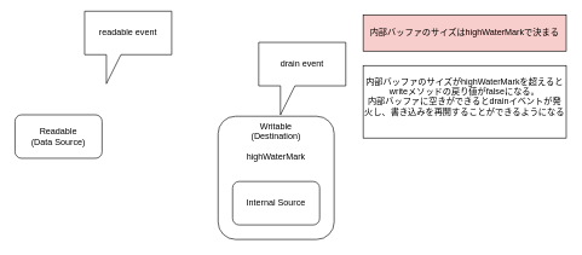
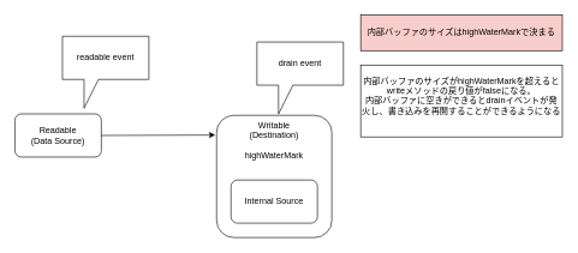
  <mxCell id="0" />
  <mxCell id="1" parent="0" />
  <mxCell id="2" value="Readable&lt;br&gt;(Data Source)" style="rounded=1;whiteSpace=wrap;html=1;" vertex="1" parent="1"><mxGeometry x="20" y="158" width="120" height="60" as="geometry" /></mxCell>
  <mxCell id="3" value="Writable&lt;br&gt;(Destination)&lt;br&gt;&lt;br&gt;highWaterMark" style="rounded=1;whiteSpace=wrap;html=1;verticalAlign=top;" vertex="1" parent="1"><mxGeometry x="300" y="160" width="160" height="170" as="geometry" /></mxCell>
+ <mxCell id="4" value="" style="endArrow=classic;html=1;exitX=1;exitY=0.5;exitDx=0;exitDy=0;entryX=-0.012;entryY=0.161;entryDx=0;entryDy=0;entryPerimeter=0;" edge="1" parent="1" source="2" target="3"><mxGeometry width="50" height="50" relative="1" as="geometry"><mxPoint x="390" y="350" as="sourcePoint" /><mxPoint x="440" y="300" as="targetPoint" /></mxGeometry></mxCell>
  <mxCell id="5" value="Internal Source" style="rounded=1;whiteSpace=wrap;html=1;" vertex="1" parent="1"><mxGeometry x="320" y="250" width="120" height="60" as="geometry" /></mxCell>
  <mxCell id="6" value="内部バッファのサイズはhighWaterMarkで決まる" style="rounded=0;whiteSpace=wrap;html=1;fillColor=#f8cecc;" vertex="1" parent="1"><mxGeometry x="500" y="20" width="280" height="50" as="geometry" /></mxCell>
  <mxCell id="7" value="内部バッファのサイズがhighWaterMarkを超えるとwriteメソッドの戻り値がfalseになる。&lt;br&gt;内部バッファに空きができるとdrainイベントが発火し、書き込みを再開することができるようになる&lt;br&gt;&lt;span style=&quot;color: rgba(0 , 0 , 0 , 0) ; font-family: monospace ; font-size: 0px&quot;&gt;ふ%3CmxGraphModel%3E%3Croot%3E%3CmxCell%20id%3D%220%22%2F%3E%3CmxCell%20id%3D%221%22%20parent%3D%220%22%2F%3E%3CmxCell%20id%3D%222%22%20value%3D%22%E5%86%85%E9%83%A8%E3%83%90%E3%83%83%E3%83%95%E3%82%A1%E3%81%AE%E3%82%B5%E3%82%A4%E3%82%BA%E3%81%AFhighWaterMark%E3%81%A7%E6%B1%BA%E3%81%BE%E3%82%8B%22%20style%3D%22rounded%3D0%3BwhiteSpace%3Dwrap%3Bhtml%3D1%3B%22%20vertex%3D%221%22%20parent%3D%221%22%3E%3CmxGeometry%20x%3D%22730%22%20y%3D%22190%22%20width%3D%22280%22%20height%3D%2250%22%20as%3D%22geometry%22%2F%3E%3C%2FmxCell%3E%3C%2Froot%3E%3C%2FmxGraphModel%3E&lt;/span&gt;" style="rounded=0;whiteSpace=wrap;html=1;" vertex="1" parent="1"><mxGeometry x="500" y="90" width="280" height="100" as="geometry" /></mxCell>
- <mxCell id="8" value="readable event" style="shape=callout;whiteSpace=wrap;html=1;perimeter=calloutPerimeter;size=40;position=0.25;position2=0.25;base=20;" vertex="1" parent="1"><mxGeometry x="116" y="15" width="120" height="100" as="geometry" /></mxCell>
+ <mxCell id="8" value="readable event" style="shape=callout;whiteSpace=wrap;html=1;perimeter=calloutPerimeter;size=40;position=0.25;position2=0.25;base=20;" vertex="1" parent="1"><mxGeometry x="86" y="50" width="120" height="100" as="geometry" /></mxCell>
  <mxCell id="9" value="drain event" style="shape=callout;whiteSpace=wrap;html=1;perimeter=calloutPerimeter;size=40;position=0.25;position2=0.25;base=20;" vertex="1" parent="1"><mxGeometry x="356" y="58" width="120" height="100" as="geometry" /></mxCell>
